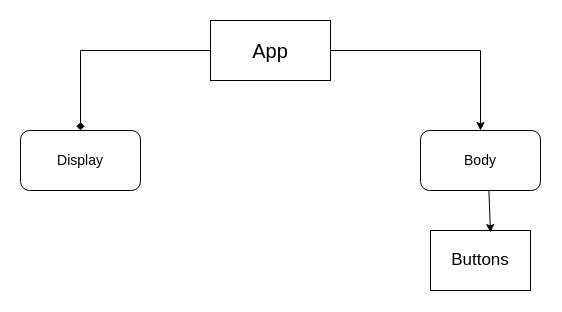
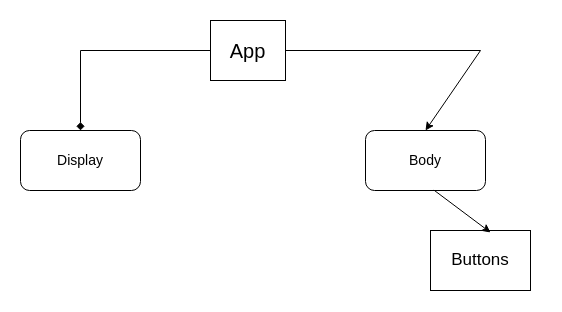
  <mxCell id="0" />
  <mxCell id="1" parent="0" />
- <mxCell id="2" value="&lt;font style=&quot;font-size: 20px;&quot;&gt;App&lt;/font&gt;" style="rounded=0;whiteSpace=wrap;html=1;" vertex="1" parent="1"><mxGeometry x="210" y="20" width="120" height="60" as="geometry" /></mxCell>
+ <mxCell id="2" value="&lt;font style=&quot;font-size: 20px;&quot;&gt;App&lt;/font&gt;" style="rounded=0;whiteSpace=wrap;html=1;" vertex="1" parent="1"><mxGeometry x="210" y="20" width="75" height="60" as="geometry" /></mxCell>
  <mxCell id="3" value="&lt;font style=&quot;font-size: 14px;&quot;&gt;Display&lt;/font&gt;" style="rounded=1;whiteSpace=wrap;html=1;" vertex="1" parent="1"><mxGeometry x="20" y="130" width="120" height="60" as="geometry" /></mxCell>
- <mxCell id="4" value="&lt;font style=&quot;font-size: 14px;&quot;&gt;Body&lt;/font&gt;" style="rounded=1;whiteSpace=wrap;html=1;" vertex="1" parent="1"><mxGeometry x="420" y="130" width="120" height="60" as="geometry" /></mxCell>
+ <mxCell id="4" value="&lt;font style=&quot;font-size: 14px;&quot;&gt;Body&lt;/font&gt;" style="rounded=1;whiteSpace=wrap;html=1;" vertex="1" parent="1"><mxGeometry x="365" y="130" width="120" height="60" as="geometry" /></mxCell>
  <mxCell id="5" value="" style="endArrow=diamond;html=1;rounded=0;entryX=0.5;entryY=0;entryDx=0;entryDy=0;exitX=0;exitY=0.5;exitDx=0;exitDy=0;" edge="1" parent="1" source="2" target="3"><mxGeometry width="50" height="50" relative="1" as="geometry"><mxPoint x="190" y="110" as="sourcePoint" /><mxPoint x="280" y="180" as="targetPoint" /><Array as="points"><mxPoint x="80" y="50" /></Array></mxGeometry></mxCell>
  <mxCell id="6" value="" style="endArrow=classic;html=1;rounded=0;exitX=1;exitY=0.5;exitDx=0;exitDy=0;entryX=0.5;entryY=0;entryDx=0;entryDy=0;" edge="1" parent="1" source="2" target="4"><mxGeometry width="50" height="50" relative="1" as="geometry"><mxPoint x="400" y="90" as="sourcePoint" /><mxPoint x="480" y="120" as="targetPoint" /><Array as="points"><mxPoint x="480" y="50" /></Array></mxGeometry></mxCell>
  <mxCell id="7" value="&lt;font style=&quot;font-size: 17px;&quot;&gt;Buttons&lt;/font&gt;" style="rounded=0;whiteSpace=wrap;html=1;" vertex="1" parent="1"><mxGeometry x="430" y="230" width="100" height="60" as="geometry" /></mxCell>
  <mxCell id="8" value="" style="endArrow=classic;html=1;rounded=0;exitX=0.57;exitY=0.993;exitDx=0;exitDy=0;exitPerimeter=0;entryX=0.6;entryY=0.033;entryDx=0;entryDy=0;entryPerimeter=0;" edge="1" parent="1" source="4" target="7"><mxGeometry width="50" height="50" relative="1" as="geometry"><mxPoint x="170" y="330" as="sourcePoint" /><mxPoint x="220" y="280" as="targetPoint" /></mxGeometry></mxCell>
